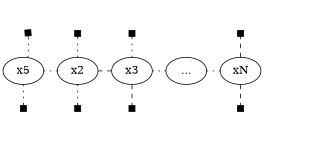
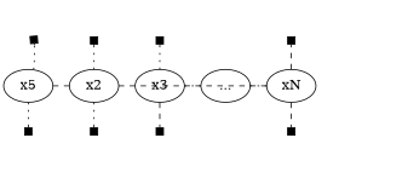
  digraph {
    splines=false
    node [style=invis]
    edge [arrowhead=box style=dotted]
    i1
    i2
    i3
    idots
    in
    n6 [label=x5 style=""]
    x2 [style=""]
    x3 [style=""]
    n9 [label=<...> style=""]
    xN [style=""]
    b1
    b2
    b3
    bdots
    bn
    subgraph sub_1 {
      rank=same
      i1
      i2
      i3
      idots
      in
    }
    subgraph sub_2 {
      rank=same
      n6
      x2
      x3
      n9
      xN
    }
    subgraph sub_3 {
      rank=same
      b1
      b2
      b3
      bdots
      bn
    }
    subgraph sub_4 {
      i1
      n6
    }
    subgraph sub_5 {
      i1
      i2
      i3
      in
      n6
      x2
      x3
      xN
    }
    subgraph sub_6 {
      n6
      x2
      x3
      xN
      b1
      b2
      b3
      bn
    }
    i1 -> n6 [arrowhead=none style=invisible]
    n6 -> i1
-   n6 -> x2 [arrowhead=none]
+   n6 -> x2 [arrowhead=none style=dashed]
    n6 -> b1
    x2 -> i2
-   x2 -> x3 [arrowhead=none style=dashed]
+   x2 -> xN [arrowhead=none style=dashed]
    x2 -> b2
    x3 -> i3
    x3 -> n9 [arrowhead=none]
    x3 -> b3 [style=dashed]
    n9 -> xN [arrowhead=none]
    xN -> in [style=dashed]
    xN -> bn [style=dashed]
  }
